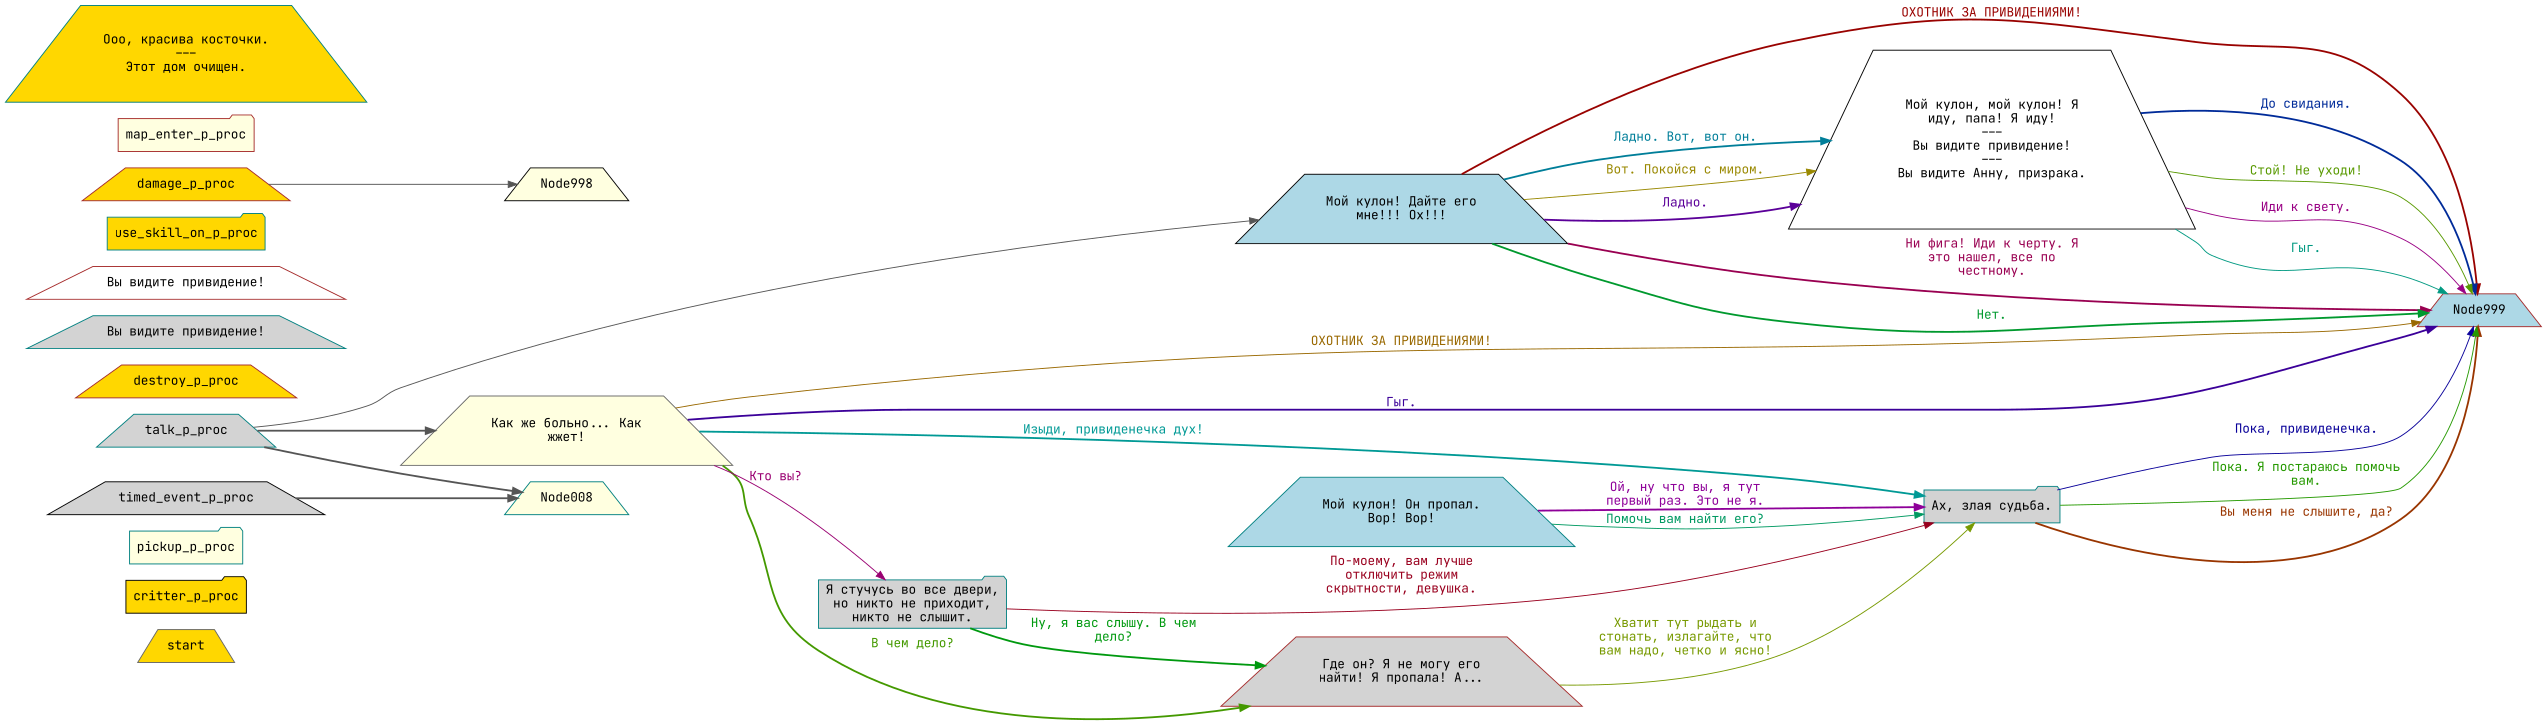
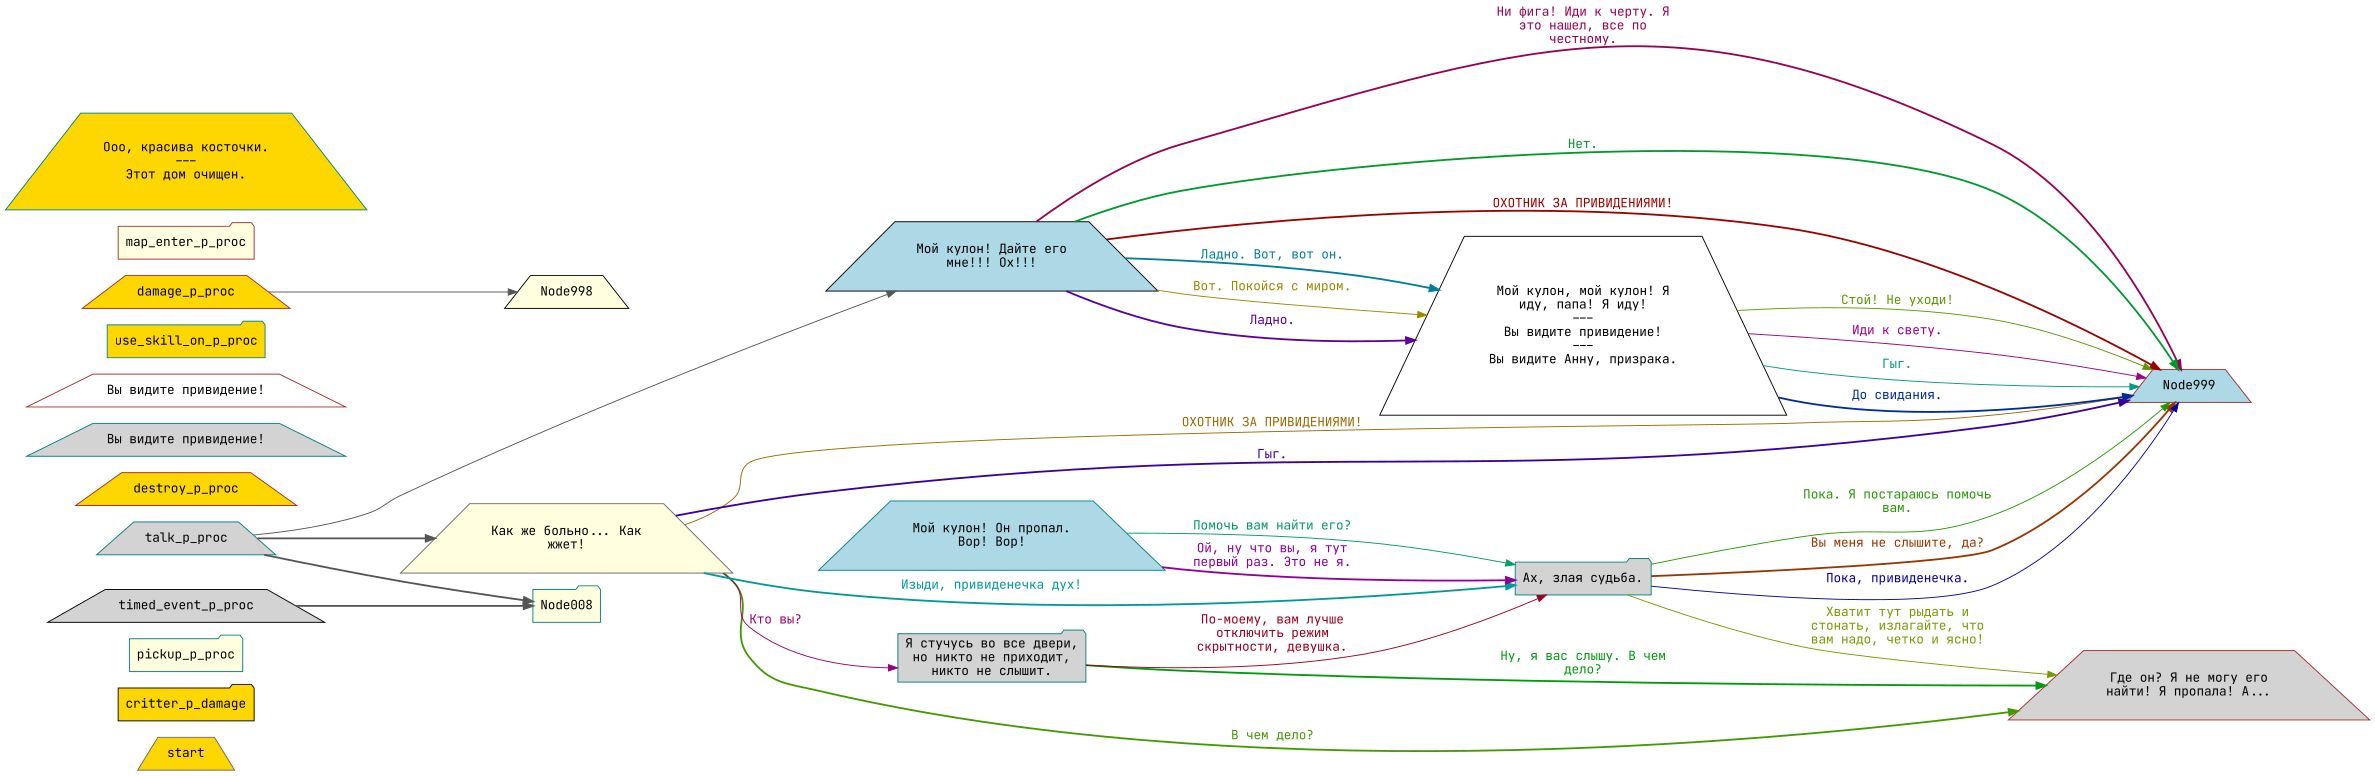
  digraph {
    fontname="JetBrains Mono"
    rankdir=LR
    node [color=teal fillcolor=gold fontname="JetBrains Mono" shape=trapezium style=filled]
    edge [color="#555555" fontname="JetBrains Mono" style=bold]
    start [color=gray40]
-   critter_p_proc [color=black shape=folder]
+   critter_p_proc [color=black shape=folder label=critter_p_damage]
    pickup_p_proc [fillcolor=lightyellow shape=folder]
    talk_p_proc [fillcolor=lightgrey]
-   Node008 [fillcolor=lightyellow]
+   Node008 [fillcolor=lightyellow shape=folder]
    n6 [color=black fillcolor=lightblue label="Мой кулон! Дайте его\nмне!!! Ох!!!"]
    n7 [color=gray40 fillcolor=lightyellow label="Как же больно... Как\nжжет!"]
    Node999 [color=brown fillcolor=lightblue]
    n9 [color=black fillcolor=white label="Мой кулон, мой кулон! Я\nиду, папа! Я иду!\n---\nВы видите привидение!\n---\nВы видите Анну, призрака."]
    n10 [color=brown fillcolor=lightgrey label="Где он? Я не могу его\nнайти! Я пропала! А..."]
    n11 [fillcolor=lightgrey label="Я стучусь во все двери,\nно никто не приходит,\nникто не слышит." shape=folder]
    n12 [fillcolor=lightgrey label="Ах, злая судьба." shape=folder]
    destroy_p_proc [color=brown]
    n14 [fillcolor=lightgrey label="Вы видите привидение!"]
    n15 [color=brown fillcolor=white label="Вы видите привидение!"]
    use_skill_on_p_proc [shape=folder]
    damage_p_proc [color=brown]
    Node998 [color=black fillcolor=lightyellow]
    map_enter_p_proc [color=brown fillcolor=lightyellow shape=folder]
    n20 [label="Ооо, красива косточки.\n---\nЭтот дом очищен."]
    n21 [fillcolor=lightblue label="Мой кулон! Он пропал.\nВор! Вор!"]
    timed_event_p_proc [color=black fillcolor=lightgrey]
    talk_p_proc -> Node008
    talk_p_proc -> n6 [style=solid]
    talk_p_proc -> n7
    n6 -> Node999 [color="#990051" fontcolor="#990051" label="Ни фига! Иди к черту. Я\nэто нашел, все по\nчестному."]
    n6 -> Node999 [color="#00992E" fontcolor="#00992E" label="Нет."]
    n6 -> Node999 [color="#990200" fontcolor="#990200" label="ОХОТНИК ЗА ПРИВИДЕНИЯМИ!"]
    n6 -> n9 [color="#007E99" fontcolor="#007E99" label="Ладно. Вот, вот он."]
    n6 -> n9 [color="#998800" fontcolor="#998800" label="Вот. Покойся с миром." style=solid]
    n6 -> n9 [color="#5B0099" fontcolor="#5B0099" label="Ладно."]
    n7 -> Node999 [color="#996800" fontcolor="#996800" label="ОХОТНИК ЗА ПРИВИДЕНИЯМИ!" style=solid]
    n7 -> Node999 [color="#3B0099" fontcolor="#3B0099" label="Гыг."]
    n7 -> n10 [color="#449900" fontcolor="#449900" label="В чем дело?"]
    n7 -> n11 [color="#990071" fontcolor="#990071" label="Кто вы?" style=solid]
    n7 -> n12 [color="#009995" fontcolor="#009995" label="Изыди, привиденечка дух!"]
    n9 -> Node999 [color="#002B99" fontcolor="#002B99" label="До свидания."]
    n9 -> Node999 [color="#589900" fontcolor="#589900" label="Стой! Не уходи!" style=solid]
    n9 -> Node999 [color="#990084" fontcolor="#990084" label="Иди к свету." style=solid]
    n9 -> Node999 [color="#009981" fontcolor="#009981" label="Гыг." style=solid]
-   n10 -> n12 [color="#779900" fontcolor="#779900" label="Хватит тут рыдать и\nстонать, излагайте, что\nвам надо, четко и ясно!" style=solid]
+   n12 -> n10 [color="#779900" fontcolor="#779900" label="Хватит тут рыдать и\nстонать, излагайте, что\nвам надо, четко и ясно!" style=solid]
    n11 -> n10 [color="#00990F" fontcolor="#00990F" label="Ну, я вас слышу. В чем\nдело?"]
    n11 -> n12 [color="#99001E" fontcolor="#99001E" label="По-моему, вам лучше\nотключить режим\nскрытности, девушка." style=solid]
    n12 -> Node999 [color="#993500" fontcolor="#993500" label="Вы меня не слышите, да?"]
    n12 -> Node999 [color="#080099" fontcolor="#080099" label="Пока, привиденечка." style=solid]
    n12 -> Node999 [color="#259900" fontcolor="#259900" label="Пока. Я постараюсь помочь\nвам." style=solid]
    damage_p_proc -> Node998 [style=solid]
    n21 -> n12 [color="#8E0099" fontcolor="#8E0099" label="Ой, ну что вы, я тут\nпервый раз. Это не я."]
    n21 -> n12 [color="#009961" fontcolor="#009961" label="Помочь вам найти его?" style=solid]
    timed_event_p_proc -> Node008
  }
